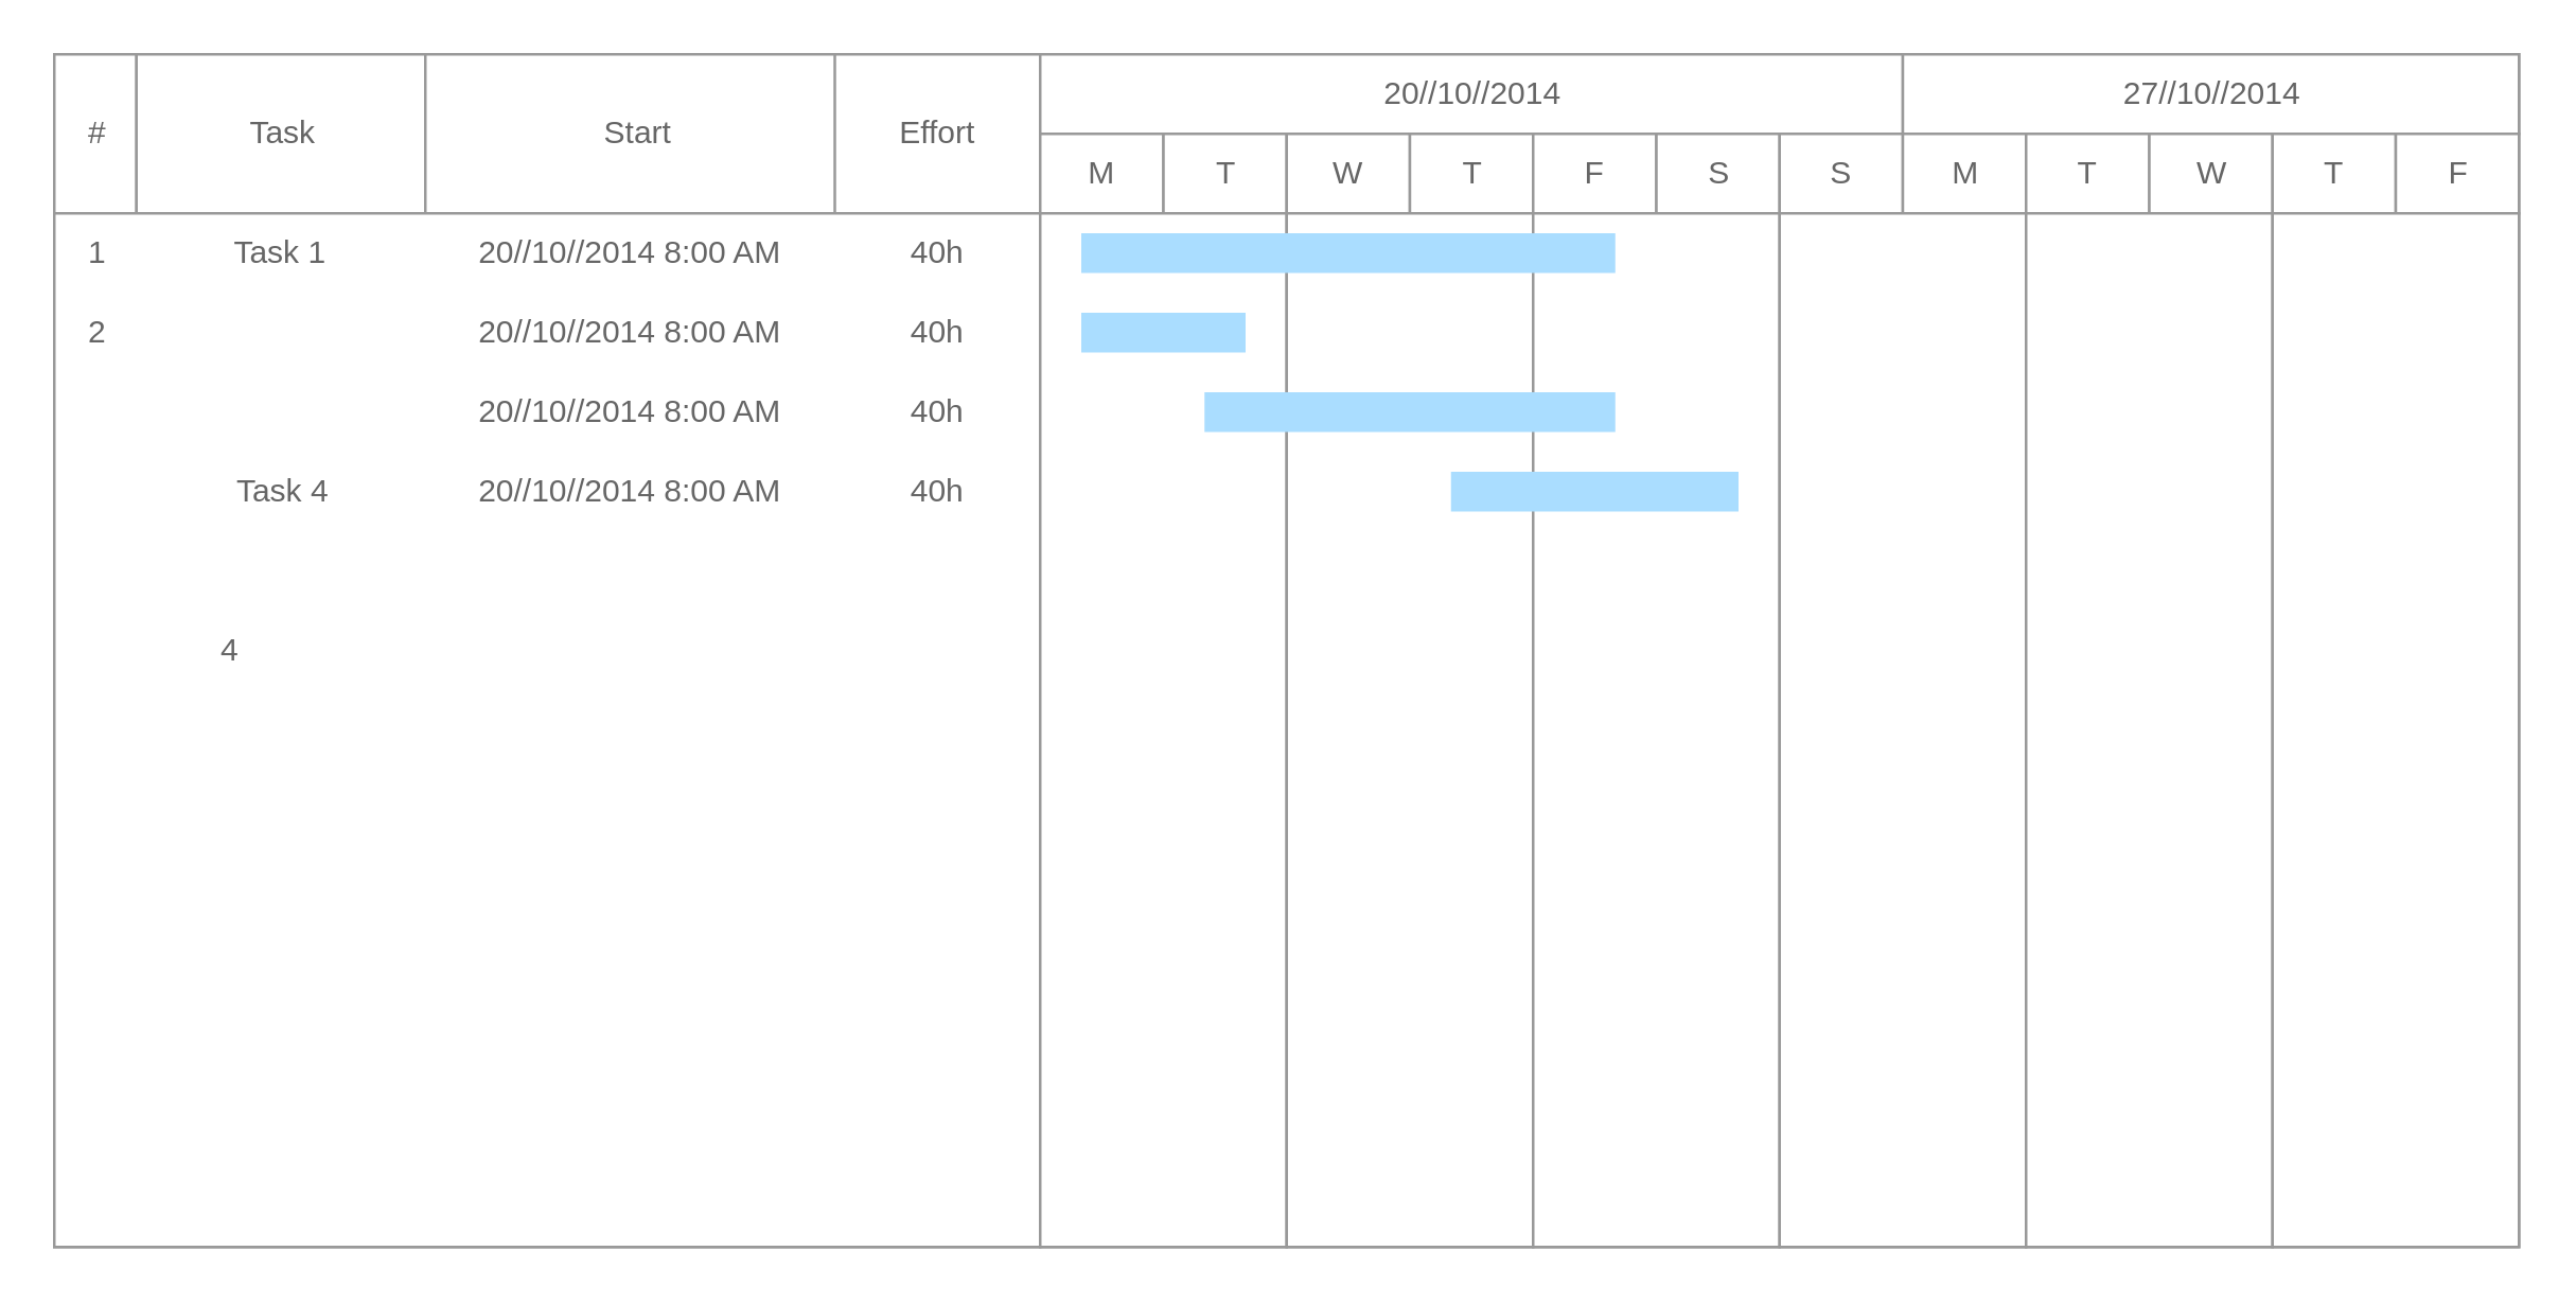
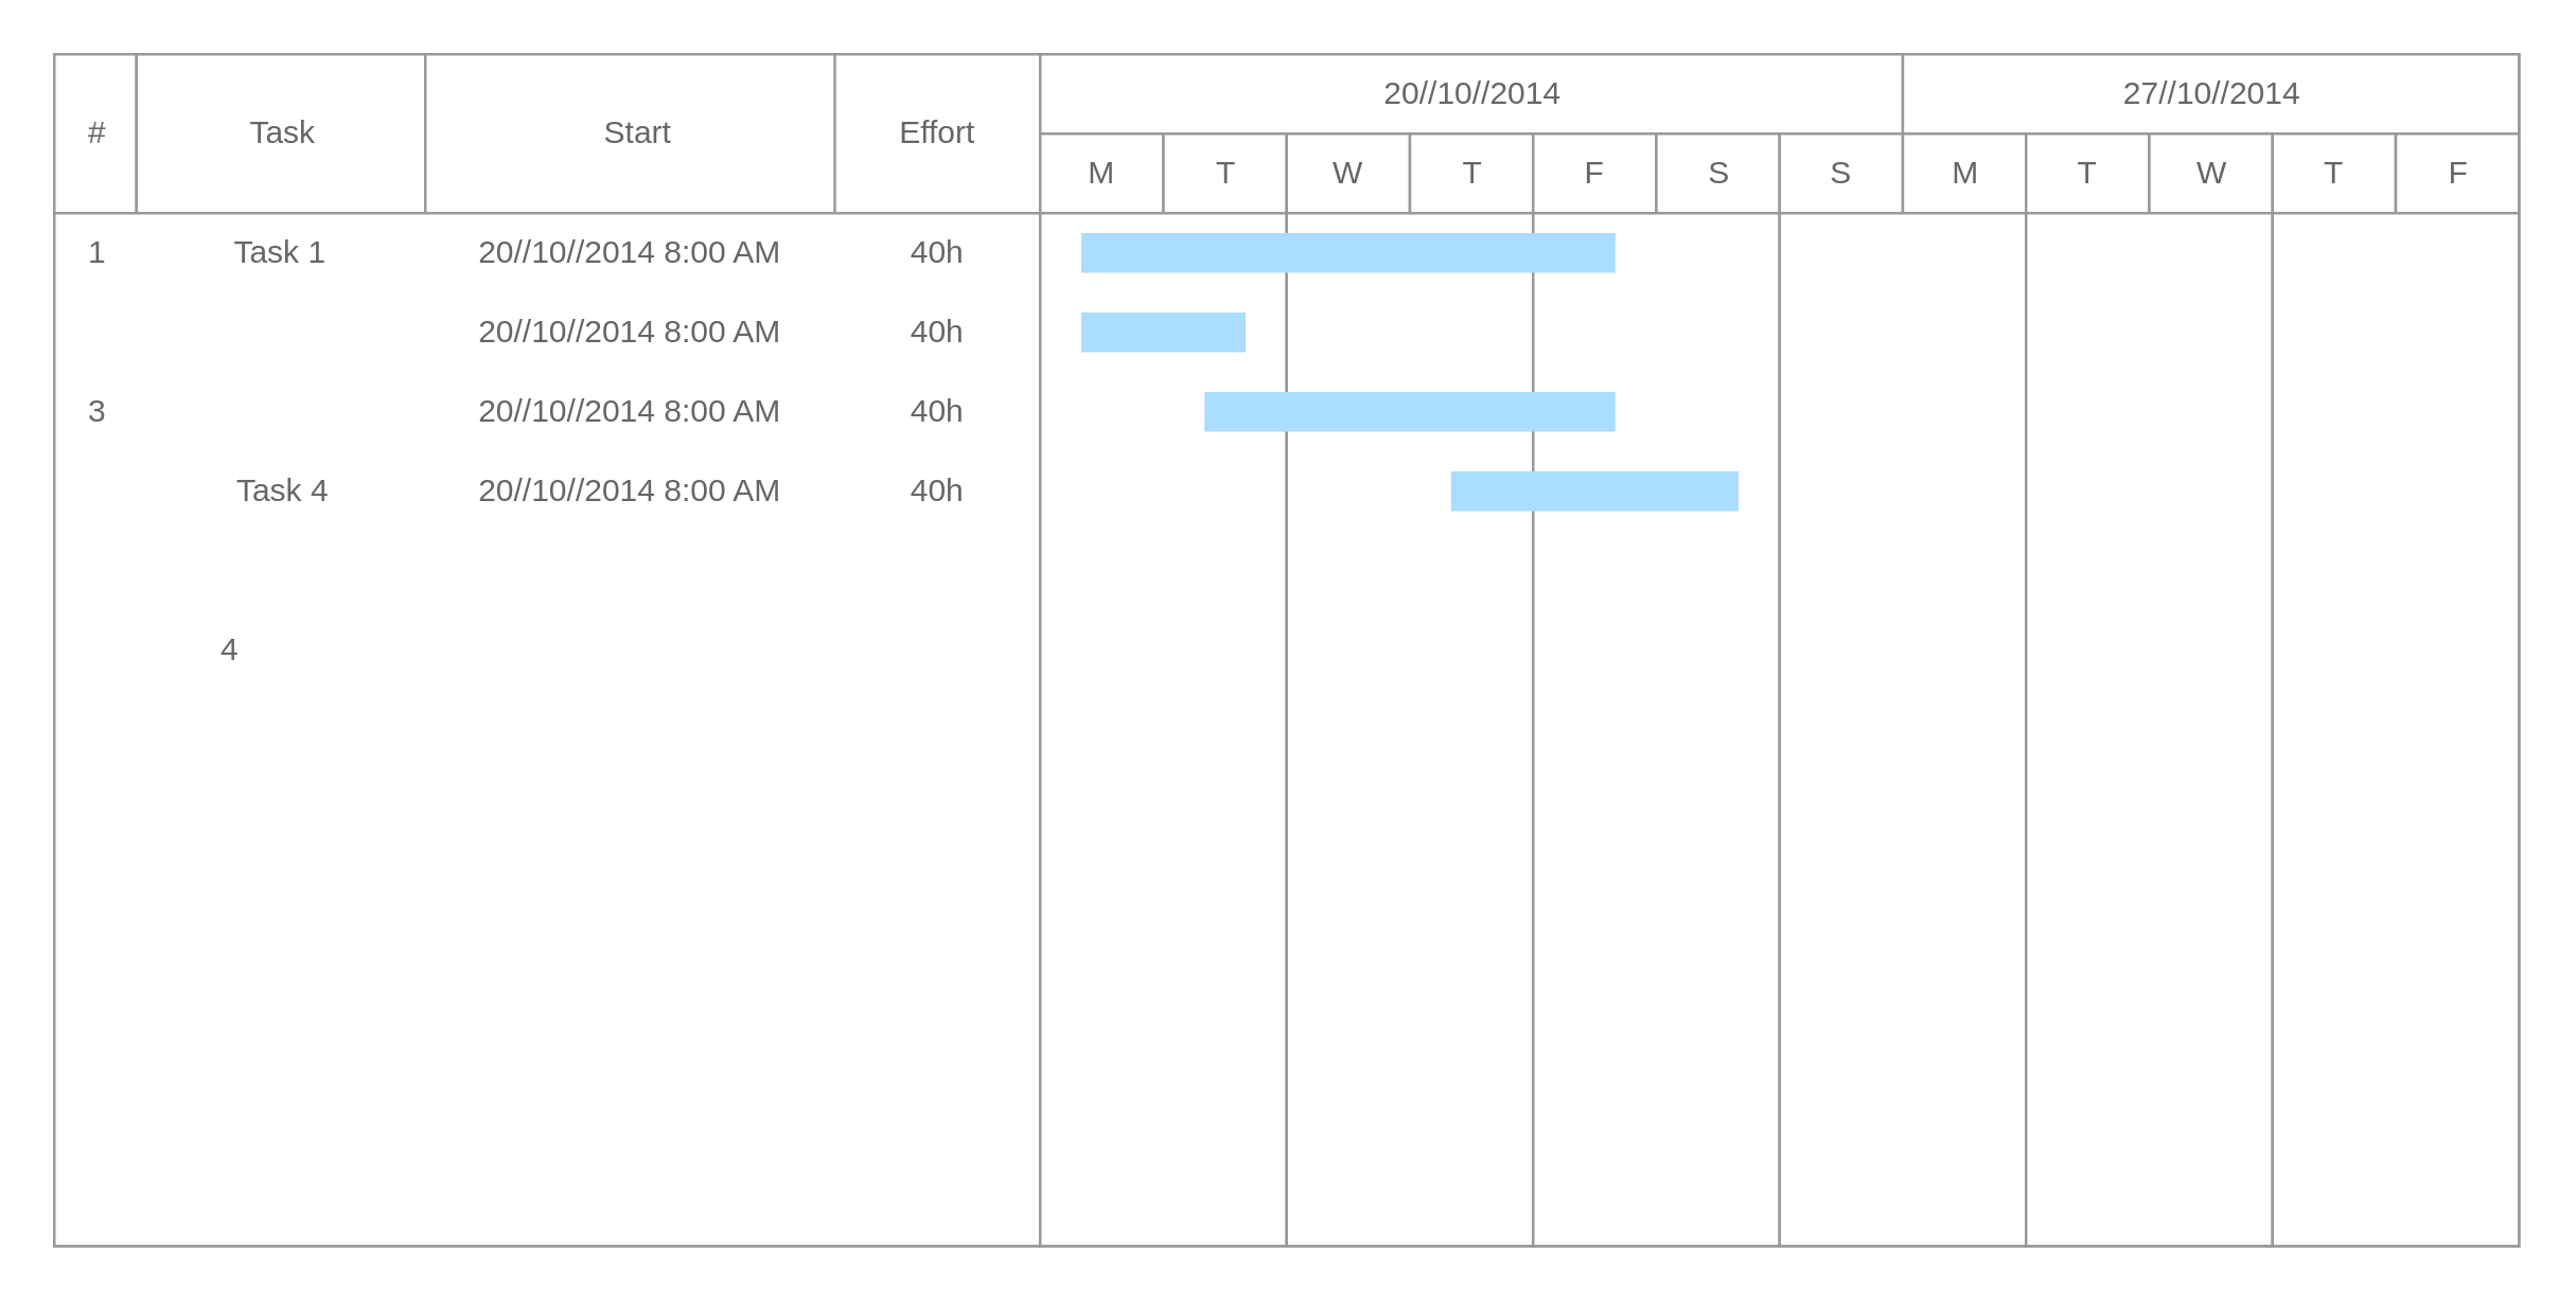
  <mxCell id="0" />
  <mxCell id="1" parent="0" />
  <mxCell id="2" value="" style="strokeWidth=1;shadow=0;dashed=0;align=center;html=1;shape=mxgraph.mockup.graphics.rrect;rSize=0;strokeColor=#999999;" vertex="1" parent="1"><mxGeometry x="20" y="20" width="930" height="450" as="geometry" /></mxCell>
  <mxCell id="3" value="#" style="strokeColor=inherit;fillColor=inherit;gradientColor=inherit;strokeWidth=1;shadow=0;dashed=0;align=center;html=1;shape=mxgraph.mockup.graphics.rrect;rSize=0;fontColor=#666666;" vertex="1" parent="2"><mxGeometry width="31" height="60" as="geometry" /></mxCell>
  <mxCell id="4" value="Task" style="strokeColor=inherit;fillColor=inherit;gradientColor=inherit;strokeWidth=1;shadow=0;dashed=0;align=center;html=1;shape=mxgraph.mockup.graphics.rrect;rSize=0;fontColor=#666666;" vertex="1" parent="2"><mxGeometry x="31" width="109" height="60" as="geometry" /></mxCell>
  <mxCell id="5" value="Start" style="strokeColor=inherit;fillColor=inherit;gradientColor=inherit;strokeWidth=1;shadow=0;dashed=0;align=center;html=1;shape=mxgraph.mockup.graphics.rrect;rSize=0;fontColor=#666666;" vertex="1" parent="2"><mxGeometry x="140" width="160" height="60" as="geometry" /></mxCell>
  <mxCell id="6" value="Effort" style="strokeColor=inherit;fillColor=inherit;gradientColor=inherit;strokeWidth=1;shadow=0;dashed=0;align=center;html=1;shape=mxgraph.mockup.graphics.rrect;rSize=0;fontColor=#666666;" vertex="1" parent="2"><mxGeometry x="294.5" width="77.5" height="60" as="geometry" /></mxCell>
  <mxCell id="7" value="20//10//2014" style="strokeColor=inherit;fillColor=inherit;gradientColor=inherit;strokeWidth=1;shadow=0;dashed=0;align=center;html=1;shape=mxgraph.mockup.graphics.rrect;rSize=0;fontColor=#666666;" vertex="1" parent="2"><mxGeometry x="372" width="325.5" height="30" as="geometry" /></mxCell>
  <mxCell id="8" value="27//10//2014" style="strokeColor=inherit;fillColor=inherit;gradientColor=inherit;strokeWidth=1;shadow=0;dashed=0;align=center;html=1;shape=mxgraph.mockup.graphics.rrect;rSize=0;fontColor=#666666;" vertex="1" parent="2"><mxGeometry x="697.5" width="232.5" height="30" as="geometry" /></mxCell>
  <mxCell id="9" value="M" style="strokeColor=inherit;fillColor=inherit;gradientColor=inherit;strokeWidth=1;shadow=0;dashed=0;align=center;html=1;shape=mxgraph.mockup.graphics.rrect;rSize=0;;fontColor=#666666;" vertex="1" parent="2"><mxGeometry x="372" y="30" width="46.5" height="30" as="geometry" /></mxCell>
  <mxCell id="10" value="T" style="strokeColor=inherit;fillColor=inherit;gradientColor=inherit;strokeWidth=1;shadow=0;dashed=0;align=center;html=1;shape=mxgraph.mockup.graphics.rrect;rSize=0;fontColor=#666666;" vertex="1" parent="2"><mxGeometry x="418.5" y="30" width="46.5" height="30" as="geometry" /></mxCell>
  <mxCell id="11" value="W" style="strokeColor=inherit;fillColor=inherit;gradientColor=inherit;strokeWidth=1;shadow=0;dashed=0;align=center;html=1;shape=mxgraph.mockup.graphics.rrect;rSize=0;fontColor=#666666;" vertex="1" parent="2"><mxGeometry x="465" y="30" width="46.5" height="30" as="geometry" /></mxCell>
  <mxCell id="12" value="T" style="strokeColor=inherit;fillColor=inherit;gradientColor=inherit;strokeWidth=1;shadow=0;dashed=0;align=center;html=1;shape=mxgraph.mockup.graphics.rrect;rSize=0;fontColor=#666666;" vertex="1" parent="2"><mxGeometry x="511.5" y="30" width="46.5" height="30" as="geometry" /></mxCell>
  <mxCell id="13" value="F" style="strokeColor=inherit;fillColor=inherit;gradientColor=inherit;strokeWidth=1;shadow=0;dashed=0;align=center;html=1;shape=mxgraph.mockup.graphics.rrect;rSize=0;fontColor=#666666;" vertex="1" parent="2"><mxGeometry x="558" y="30" width="46.5" height="30" as="geometry" /></mxCell>
  <mxCell id="14" value="S" style="strokeColor=inherit;fillColor=inherit;gradientColor=inherit;strokeWidth=1;shadow=0;dashed=0;align=center;html=1;shape=mxgraph.mockup.graphics.rrect;rSize=0;fontColor=#666666;" vertex="1" parent="2"><mxGeometry x="604.5" y="30" width="46.5" height="30" as="geometry" /></mxCell>
  <mxCell id="15" value="S" style="strokeColor=inherit;fillColor=inherit;gradientColor=inherit;strokeWidth=1;shadow=0;dashed=0;align=center;html=1;shape=mxgraph.mockup.graphics.rrect;rSize=0;fontColor=#666666;" vertex="1" parent="2"><mxGeometry x="651" y="30" width="46.5" height="30" as="geometry" /></mxCell>
  <mxCell id="16" value="M" style="strokeColor=inherit;fillColor=inherit;gradientColor=inherit;strokeWidth=1;shadow=0;dashed=0;align=center;html=1;shape=mxgraph.mockup.graphics.rrect;rSize=0;fontColor=#666666;" vertex="1" parent="2"><mxGeometry x="697.5" y="30" width="46.5" height="30" as="geometry" /></mxCell>
  <mxCell id="17" value="T" style="strokeColor=inherit;fillColor=inherit;gradientColor=inherit;strokeWidth=1;shadow=0;dashed=0;align=center;html=1;shape=mxgraph.mockup.graphics.rrect;rSize=0;fontColor=#666666;" vertex="1" parent="2"><mxGeometry x="744" y="30" width="46.5" height="30" as="geometry" /></mxCell>
  <mxCell id="18" value="W" style="strokeColor=inherit;fillColor=inherit;gradientColor=inherit;strokeWidth=1;shadow=0;dashed=0;align=center;html=1;shape=mxgraph.mockup.graphics.rrect;rSize=0;fontColor=#666666;" vertex="1" parent="2"><mxGeometry x="790.5" y="30" width="46.5" height="30" as="geometry" /></mxCell>
  <mxCell id="19" value="T" style="strokeColor=inherit;fillColor=inherit;gradientColor=inherit;strokeWidth=1;shadow=0;dashed=0;align=center;html=1;shape=mxgraph.mockup.graphics.rrect;rSize=0;fontColor=#666666;" vertex="1" parent="2"><mxGeometry x="837" y="30" width="46.5" height="30" as="geometry" /></mxCell>
  <mxCell id="20" value="F" style="strokeColor=inherit;fillColor=inherit;gradientColor=inherit;strokeWidth=1;shadow=0;dashed=0;align=center;html=1;shape=mxgraph.mockup.graphics.rrect;rSize=0;fontColor=#666666;" vertex="1" parent="2"><mxGeometry x="883.5" y="30" width="46.5" height="30" as="geometry" /></mxCell>
  <mxCell id="21" value="" style="strokeColor=inherit;fillColor=inherit;gradientColor=inherit;strokeWidth=1;shadow=0;dashed=0;align=center;html=1;shape=mxgraph.mockup.graphics.rrect;rSize=0;fontColor=#666666;" vertex="1" parent="2"><mxGeometry y="60" width="372" height="390" as="geometry" /></mxCell>
  <mxCell id="22" value="" style="strokeColor=inherit;fillColor=inherit;gradientColor=inherit;strokeWidth=1;shadow=0;dashed=0;align=center;html=1;shape=mxgraph.mockup.graphics.rrect;rSize=0;fontColor=#666666;" vertex="1" parent="2"><mxGeometry x="372" y="60" width="93" height="390" as="geometry" /></mxCell>
  <mxCell id="23" value="" style="strokeColor=inherit;fillColor=inherit;gradientColor=inherit;strokeWidth=1;shadow=0;dashed=0;align=center;html=1;shape=mxgraph.mockup.graphics.rrect;rSize=0;fontColor=#666666;" vertex="1" parent="2"><mxGeometry x="465" y="60" width="93" height="390" as="geometry" /></mxCell>
  <mxCell id="24" value="" style="strokeColor=inherit;fillColor=inherit;gradientColor=inherit;strokeWidth=1;shadow=0;dashed=0;align=center;html=1;shape=mxgraph.mockup.graphics.rrect;rSize=0;fontColor=#666666;" vertex="1" parent="2"><mxGeometry x="558" y="60" width="93" height="390" as="geometry" /></mxCell>
  <mxCell id="25" value="" style="strokeColor=inherit;fillColor=inherit;gradientColor=inherit;strokeWidth=1;shadow=0;dashed=0;align=center;html=1;shape=mxgraph.mockup.graphics.rrect;rSize=0;fontColor=#666666;" vertex="1" parent="2"><mxGeometry x="651" y="60" width="93" height="390" as="geometry" /></mxCell>
  <mxCell id="26" value="" style="strokeColor=inherit;fillColor=inherit;gradientColor=inherit;strokeWidth=1;shadow=0;dashed=0;align=center;html=1;shape=mxgraph.mockup.graphics.rrect;rSize=0;fontColor=#666666;" vertex="1" parent="2"><mxGeometry x="744" y="60" width="93" height="390" as="geometry" /></mxCell>
  <mxCell id="27" value="" style="strokeColor=inherit;fillColor=inherit;gradientColor=inherit;strokeWidth=1;shadow=0;dashed=0;align=center;html=1;shape=mxgraph.mockup.graphics.rrect;rSize=0;fontColor=#666666;" vertex="1" parent="2"><mxGeometry x="837" y="60" width="93" height="390" as="geometry" /></mxCell>
  <mxCell id="28" value="1" style="strokeWidth=1;shadow=0;dashed=0;align=center;html=1;shape=mxgraph.mockup.graphics.anchor;fontColor=#666666;" vertex="1" parent="2"><mxGeometry y="60" width="31" height="30" as="geometry" /></mxCell>
  <mxCell id="29" value="Task 1" style="strokeWidth=1;shadow=0;dashed=0;align=center;html=1;shape=mxgraph.mockup.graphics.anchor;fontColor=#666666;" vertex="1" parent="2"><mxGeometry x="30" y="60" width="110" height="30" as="geometry" /></mxCell>
  <mxCell id="30" value="20//10//2014 8:00 AM" style="strokeWidth=1;shadow=0;dashed=0;align=center;html=1;shape=mxgraph.mockup.graphics.anchor;fontColor=#666666;" vertex="1" parent="2"><mxGeometry x="140" y="60" width="154.5" height="30" as="geometry" /></mxCell>
  <mxCell id="31" value="40h" style="strokeWidth=1;shadow=0;dashed=0;align=center;html=1;shape=mxgraph.mockup.graphics.anchor;fontColor=#666666;" vertex="1" parent="2"><mxGeometry x="294.5" y="60" width="77.5" height="30" as="geometry" /></mxCell>
- <mxCell id="32" value="2" style="strokeWidth=1;shadow=0;dashed=0;align=center;html=1;shape=mxgraph.mockup.graphics.anchor;fontColor=#666666;" vertex="1" parent="2"><mxGeometry y="90" width="31" height="30" as="geometry" /></mxCell>
  <mxCell id="33" value="20//10//2014 8:00 AM" style="strokeWidth=1;shadow=0;dashed=0;align=center;html=1;shape=mxgraph.mockup.graphics.anchor;fontColor=#666666;" vertex="1" parent="2"><mxGeometry x="140" y="90" width="154.5" height="30" as="geometry" /></mxCell>
  <mxCell id="34" value="40h" style="strokeWidth=1;shadow=0;dashed=0;align=center;html=1;shape=mxgraph.mockup.graphics.anchor;fontColor=#666666;" vertex="1" parent="2"><mxGeometry x="294.5" y="90" width="77.5" height="30" as="geometry" /></mxCell>
+ <mxCell id="35" value="3" style="strokeWidth=1;shadow=0;dashed=0;align=center;html=1;shape=mxgraph.mockup.graphics.anchor;fontColor=#666666;" vertex="1" parent="2"><mxGeometry y="120" width="31" height="30" as="geometry" /></mxCell>
  <mxCell id="36" value="20//10//2014 8:00 AM" style="strokeWidth=1;shadow=0;dashed=0;align=center;html=1;shape=mxgraph.mockup.graphics.anchor;fontColor=#666666;" vertex="1" parent="2"><mxGeometry x="140" y="120" width="154.5" height="30" as="geometry" /></mxCell>
  <mxCell id="37" value="40h" style="strokeWidth=1;shadow=0;dashed=0;align=center;html=1;shape=mxgraph.mockup.graphics.anchor;fontColor=#666666;" vertex="1" parent="2"><mxGeometry x="294.5" y="120" width="77.5" height="30" as="geometry" /></mxCell>
  <mxCell id="38" value="4" style="strokeWidth=1;shadow=0;dashed=0;align=center;html=1;shape=mxgraph.mockup.graphics.anchor;fontColor=#666666;" vertex="1" parent="2"><mxGeometry x="50" y="210" width="31" height="30" as="geometry" /></mxCell>
  <mxCell id="39" value="Task 4" style="strokeWidth=1;shadow=0;dashed=0;align=center;html=1;shape=mxgraph.mockup.graphics.anchor;fontColor=#666666;" vertex="1" parent="2"><mxGeometry x="31" y="150" width="109" height="30" as="geometry" /></mxCell>
  <mxCell id="40" value="20//10//2014 8:00 AM" style="strokeWidth=1;shadow=0;dashed=0;align=center;html=1;shape=mxgraph.mockup.graphics.anchor;fontColor=#666666;" vertex="1" parent="2"><mxGeometry x="140" y="150" width="154.5" height="30" as="geometry" /></mxCell>
  <mxCell id="41" value="40h" style="strokeWidth=1;shadow=0;dashed=0;align=center;html=1;shape=mxgraph.mockup.graphics.anchor;fontColor=#666666;" vertex="1" parent="2"><mxGeometry x="294.5" y="150" width="77.5" height="30" as="geometry" /></mxCell>
  <mxCell id="42" value="" style="strokeWidth=1;shadow=0;dashed=0;align=center;html=1;shape=mxgraph.mockup.graphics.rrect;rSize=0;strokeColor=none;fillColor=#aaddff;" vertex="1" parent="2"><mxGeometry x="387.5" y="67.5" width="201.5" height="15" as="geometry" /></mxCell>
  <mxCell id="43" value="" style="strokeWidth=1;shadow=0;dashed=0;align=center;html=1;shape=mxgraph.mockup.graphics.rrect;rSize=0;strokeColor=none;fillColor=#aaddff;" vertex="1" parent="2"><mxGeometry x="387.5" y="97.5" width="62" height="15" as="geometry" /></mxCell>
  <mxCell id="44" value="" style="strokeWidth=1;shadow=0;dashed=0;align=center;html=1;shape=mxgraph.mockup.graphics.rrect;rSize=0;strokeColor=none;fillColor=#aaddff;" vertex="1" parent="2"><mxGeometry x="434" y="127.5" width="155" height="15" as="geometry" /></mxCell>
  <mxCell id="45" value="" style="strokeWidth=1;shadow=0;dashed=0;align=center;html=1;shape=mxgraph.mockup.graphics.rrect;rSize=0;strokeColor=none;fillColor=#aaddff;" vertex="1" parent="2"><mxGeometry x="527" y="157.5" width="108.5" height="15" as="geometry" /></mxCell>
